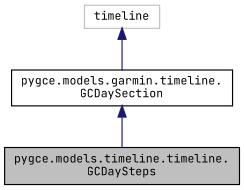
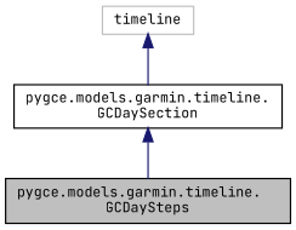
  digraph {
    fontname="JetBrains Mono"
    node [color=black fillcolor=white fontname="JetBrains Mono" fontsize=10 shape=record style=filled]
    edge [color=midnightblue dir=back fontname="JetBrains Mono" fontsize=10 labelfontname=Helvetica labelfontsize=10 style=solid]
-   n1 [fillcolor=grey75 fontcolor=black height=0.2 label="pygce.models.timeline.timeline.\lGCDaySteps" width=0.4]
+   n1 [fillcolor=grey75 fontcolor=black height=0.2 label="pygce.models.garmin.timeline.\lGCDaySteps" width=0.4]
    n2 [height=0.2 label="pygce.models.garmin.timeline.\lGCDaySection" width=0.4]
    n3 [color=grey75 height=0.2 label=timeline width=0.4]
    n2 -> n1
    n3 -> n2
  }
